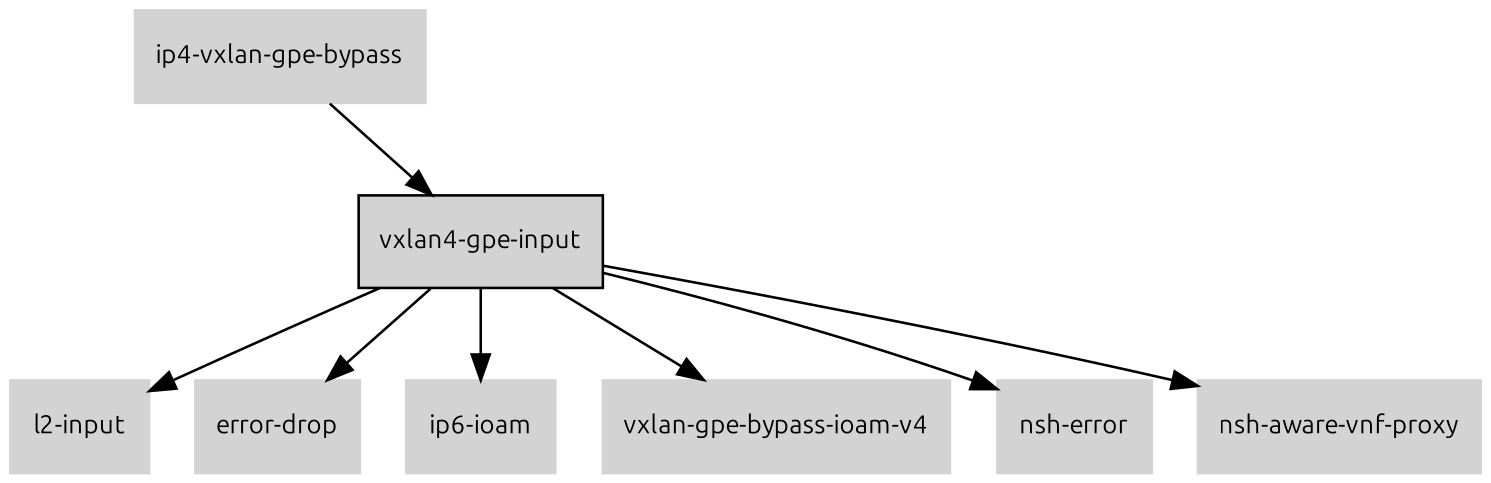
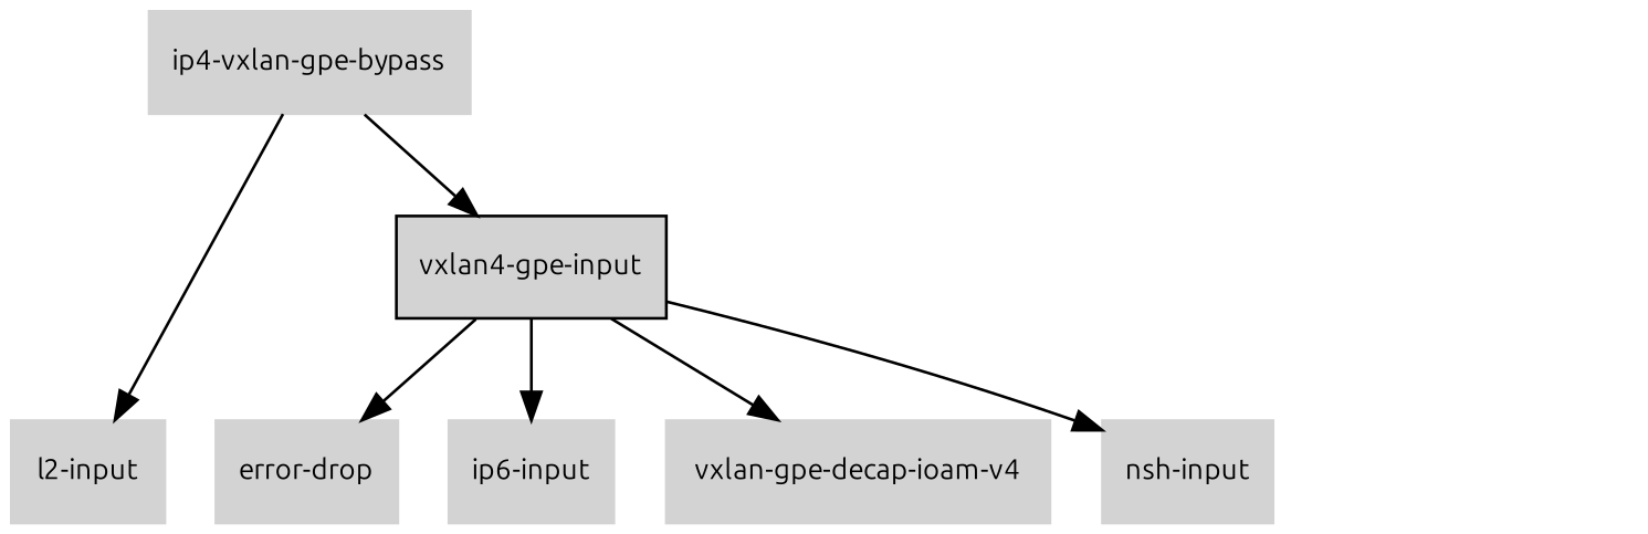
  digraph {
    fontname=Ubuntu
    rankdir=TB
    node [color=lightgray fillcolor=lightgray fontcolor=black fontname=Ubuntu fontsize=10 shape=box style=filled]
    edge [fontname=Ubuntu fontsize=8]
    "vxlan4-gpe-input" [color=black]
    "error-drop"
-   "ip6-input" [label="ip6-ioam"]
+   "ip6-input"
    "l2-input"
-   "vxlan-gpe-decap-ioam-v4" [label="vxlan-gpe-bypass-ioam-v4"]
-   "nsh-input" [label="nsh-error"]
-   "nsh-aware-vnf-proxy"
+   "vxlan-gpe-decap-ioam-v4"
+   "nsh-input"
    "ip4-vxlan-gpe-bypass"
    "vxlan4-gpe-input" -> "error-drop"
    "vxlan4-gpe-input" -> "ip6-input"
-   "vxlan4-gpe-input" -> "l2-input"
+   "ip4-vxlan-gpe-bypass" -> "l2-input"
    "vxlan4-gpe-input" -> "vxlan-gpe-decap-ioam-v4"
    "vxlan4-gpe-input" -> "nsh-input"
-   "vxlan4-gpe-input" -> "nsh-aware-vnf-proxy"
    "ip4-vxlan-gpe-bypass" -> "vxlan4-gpe-input"
  }
